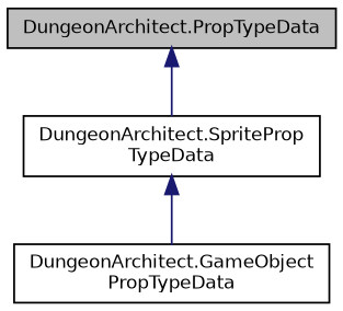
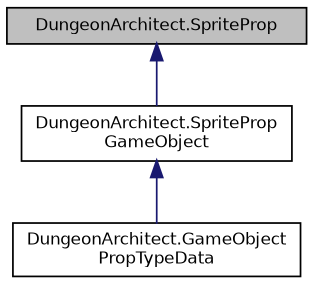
  digraph {
    node [color=black fillcolor=white fontname=Helvetica fontsize=10 shape=record style=filled]
    edge [color=midnightblue dir=back fontname=Helvetica fontsize=10 labelfontname=Helvetica labelfontsize=10 style=solid]
-   n1 [fillcolor=grey75 fontcolor=black height=0.2 label="DungeonArchitect.PropTypeData" width=0.4]
-   n2 [height=0.2 label="DungeonArchitect.SpriteProp\lTypeData" width=0.4]
+   n1 [fillcolor=grey75 fontcolor=black height=0.2 label="DungeonArchitect.SpriteProp" width=0.4]
+   n2 [height=0.2 label="DungeonArchitect.SpriteProp\lGameObject" width=0.4]
    n3 [height=0.2 label="DungeonArchitect.GameObject\lPropTypeData" width=0.4]
    n1 -> n2
    n2 -> n3
  }
